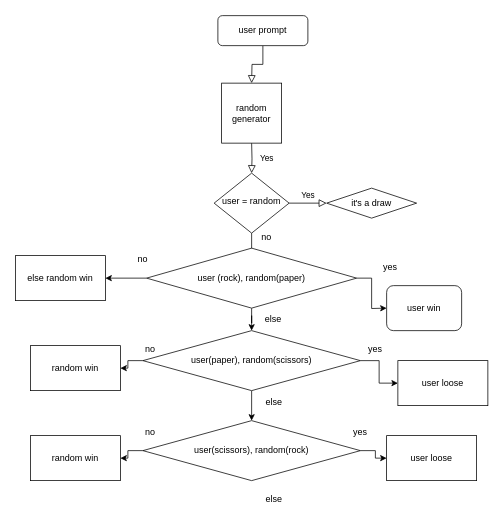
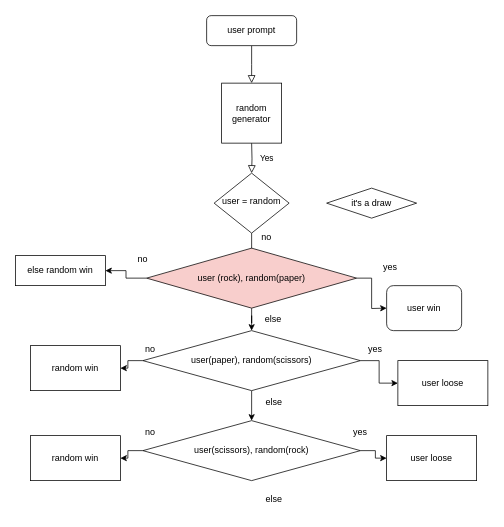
  <mxCell id="0" />
  <mxCell id="1" parent="0" />
  <mxCell id="2" value="" style="rounded=0;html=1;jettySize=auto;orthogonalLoop=1;fontSize=11;endArrow=block;endFill=0;endSize=8;strokeWidth=1;shadow=0;labelBackgroundColor=none;edgeStyle=orthogonalEdgeStyle;" parent="1" source="3" edge="1"><mxGeometry relative="1" as="geometry"><mxPoint x="335" y="110" as="targetPoint" /></mxGeometry></mxCell>
- <mxCell id="3" value="user prompt" style="rounded=1;whiteSpace=wrap;html=1;fontSize=12;glass=0;strokeWidth=1;shadow=0;" parent="1" vertex="1"><mxGeometry x="290" y="20" width="120" height="40" as="geometry" /></mxCell>
+ <mxCell id="3" value="user prompt" style="rounded=1;whiteSpace=wrap;html=1;fontSize=12;glass=0;strokeWidth=1;shadow=0;" parent="1" vertex="1"><mxGeometry x="275" y="20" width="120" height="40" as="geometry" /></mxCell>
  <mxCell id="4" value="Yes" style="rounded=0;html=1;jettySize=auto;orthogonalLoop=1;fontSize=11;endArrow=block;endFill=0;endSize=8;strokeWidth=1;shadow=0;labelBackgroundColor=none;edgeStyle=orthogonalEdgeStyle;" parent="1" target="7" edge="1"><mxGeometry y="20" relative="1" as="geometry"><mxPoint as="offset" /><mxPoint x="335" y="190" as="sourcePoint" /></mxGeometry></mxCell>
  <mxCell id="5" value="No" style="rounded=0;html=1;jettySize=auto;orthogonalLoop=1;fontSize=11;endArrow=block;endFill=0;endSize=8;strokeWidth=1;shadow=0;labelBackgroundColor=none;edgeStyle=orthogonalEdgeStyle;" parent="1" source="7" edge="1"><mxGeometry x="0.333" y="20" relative="1" as="geometry"><mxPoint as="offset" /><mxPoint x="335" y="370" as="targetPoint" /></mxGeometry></mxCell>
- <mxCell id="6" value="Yes" style="edgeStyle=orthogonalEdgeStyle;rounded=0;html=1;jettySize=auto;orthogonalLoop=1;fontSize=11;endArrow=block;endFill=0;endSize=8;strokeWidth=1;shadow=0;labelBackgroundColor=none;" parent="1" source="7" target="8" edge="1"><mxGeometry y="10" relative="1" as="geometry"><mxPoint as="offset" /></mxGeometry></mxCell>
  <mxCell id="7" value="user = random" style="rhombus;whiteSpace=wrap;html=1;shadow=0;fontFamily=Helvetica;fontSize=12;align=center;strokeWidth=1;spacing=6;spacingTop=-4;" parent="1" vertex="1"><mxGeometry x="285" y="230" width="100" height="80" as="geometry" /></mxCell>
  <mxCell id="8" value="it's a draw" style="rhombus;whiteSpace=wrap;html=1;fontSize=12;glass=0;strokeWidth=1;shadow=0;" parent="1" vertex="1"><mxGeometry x="435" y="250" width="120" height="40" as="geometry" /></mxCell>
  <mxCell id="9" value="random generator" style="whiteSpace=wrap;html=1;aspect=fixed;" vertex="1" parent="1"><mxGeometry x="295" y="110" width="80" height="80" as="geometry" /></mxCell>
  <mxCell id="10" value="" style="edgeStyle=orthogonalEdgeStyle;rounded=0;orthogonalLoop=1;jettySize=auto;html=1;" edge="1" parent="1" source="13"><mxGeometry relative="1" as="geometry"><mxPoint x="515" y="410" as="targetPoint" /></mxGeometry></mxCell>
  <mxCell id="11" value="" style="edgeStyle=orthogonalEdgeStyle;rounded=0;orthogonalLoop=1;jettySize=auto;html=1;" edge="1" parent="1" source="13" target="18"><mxGeometry relative="1" as="geometry" /></mxCell>
  <mxCell id="12" value="" style="edgeStyle=orthogonalEdgeStyle;rounded=0;orthogonalLoop=1;jettySize=auto;html=1;" edge="1" parent="1" source="13" target="19"><mxGeometry relative="1" as="geometry" /></mxCell>
- <mxCell id="13" value="user (rock), random(paper)" style="rhombus;whiteSpace=wrap;html=1;" vertex="1" parent="1"><mxGeometry x="195" y="330" width="280" height="80" as="geometry" /></mxCell>
+ <mxCell id="13" value="user (rock), random(paper)" style="rhombus;whiteSpace=wrap;html=1;fillColor=#f8cecc;" vertex="1" parent="1"><mxGeometry x="195" y="330" width="280" height="80" as="geometry" /></mxCell>
  <mxCell id="14" value="user win" style="rounded=1;whiteSpace=wrap;html=1;" vertex="1" parent="1"><mxGeometry x="515" y="380" width="100" height="60" as="geometry" /></mxCell>
  <mxCell id="15" value="" style="edgeStyle=orthogonalEdgeStyle;rounded=0;orthogonalLoop=1;jettySize=auto;html=1;" edge="1" parent="1" source="18" target="23"><mxGeometry relative="1" as="geometry" /></mxCell>
  <mxCell id="16" value="" style="edgeStyle=orthogonalEdgeStyle;rounded=0;orthogonalLoop=1;jettySize=auto;html=1;" edge="1" parent="1" source="18" target="25"><mxGeometry relative="1" as="geometry" /></mxCell>
  <mxCell id="17" value="" style="edgeStyle=orthogonalEdgeStyle;rounded=0;orthogonalLoop=1;jettySize=auto;html=1;" edge="1" parent="1" source="18" target="29"><mxGeometry relative="1" as="geometry" /></mxCell>
  <mxCell id="18" value="user(paper), random(scissors)" style="rhombus;whiteSpace=wrap;html=1;" vertex="1" parent="1"><mxGeometry x="190" y="440" width="290" height="80" as="geometry" /></mxCell>
- <mxCell id="19" value="else random win" style="whiteSpace=wrap;html=1;" vertex="1" parent="1"><mxGeometry x="20" y="340" width="120" height="60" as="geometry" /></mxCell>
+ <mxCell id="19" value="else random win" style="whiteSpace=wrap;html=1;" vertex="1" parent="1"><mxGeometry x="20" y="340" width="120" height="40" as="geometry" /></mxCell>
  <mxCell id="20" value="yes" style="text;html=1;strokeColor=none;fillColor=none;align=center;verticalAlign=middle;whiteSpace=wrap;rounded=0;" vertex="1" parent="1"><mxGeometry x="490" y="340" width="60" height="30" as="geometry" /></mxCell>
  <mxCell id="21" value="no" style="text;html=1;strokeColor=none;fillColor=none;align=center;verticalAlign=middle;whiteSpace=wrap;rounded=0;" vertex="1" parent="1"><mxGeometry x="160" y="330" width="60" height="30" as="geometry" /></mxCell>
  <mxCell id="22" value="no" style="text;html=1;strokeColor=none;fillColor=none;align=center;verticalAlign=middle;whiteSpace=wrap;rounded=0;" vertex="1" parent="1"><mxGeometry x="325" y="300" width="60" height="30" as="geometry" /></mxCell>
  <mxCell id="23" value="user loose" style="whiteSpace=wrap;html=1;" vertex="1" parent="1"><mxGeometry x="530" y="480" width="120" height="60" as="geometry" /></mxCell>
  <mxCell id="24" value="yes" style="text;html=1;strokeColor=none;fillColor=none;align=center;verticalAlign=middle;whiteSpace=wrap;rounded=0;" vertex="1" parent="1"><mxGeometry x="470" y="450" width="60" height="30" as="geometry" /></mxCell>
  <mxCell id="25" value="random win" style="whiteSpace=wrap;html=1;" vertex="1" parent="1"><mxGeometry x="40" y="460" width="120" height="60" as="geometry" /></mxCell>
  <mxCell id="26" value="no" style="text;html=1;strokeColor=none;fillColor=none;align=center;verticalAlign=middle;whiteSpace=wrap;rounded=0;" vertex="1" parent="1"><mxGeometry x="170" y="450" width="60" height="30" as="geometry" /></mxCell>
  <mxCell id="27" value="" style="edgeStyle=orthogonalEdgeStyle;rounded=0;orthogonalLoop=1;jettySize=auto;html=1;" edge="1" parent="1" source="29" target="30"><mxGeometry relative="1" as="geometry" /></mxCell>
  <mxCell id="28" value="" style="edgeStyle=orthogonalEdgeStyle;rounded=0;orthogonalLoop=1;jettySize=auto;html=1;" edge="1" parent="1" source="29" target="31"><mxGeometry relative="1" as="geometry" /></mxCell>
  <mxCell id="29" value="user(scissors), random(rock)" style="rhombus;whiteSpace=wrap;html=1;" vertex="1" parent="1"><mxGeometry x="190" y="560" width="290" height="80" as="geometry" /></mxCell>
  <mxCell id="30" value="user loose" style="whiteSpace=wrap;html=1;" vertex="1" parent="1"><mxGeometry x="515" y="580" width="120" height="60" as="geometry" /></mxCell>
  <mxCell id="31" value="random win" style="whiteSpace=wrap;html=1;" vertex="1" parent="1"><mxGeometry x="40" y="580" width="120" height="60" as="geometry" /></mxCell>
  <mxCell id="32" value="no" style="text;html=1;strokeColor=none;fillColor=none;align=center;verticalAlign=middle;whiteSpace=wrap;rounded=0;" vertex="1" parent="1"><mxGeometry x="170" y="560" width="60" height="30" as="geometry" /></mxCell>
  <mxCell id="33" value="yes" style="text;html=1;strokeColor=none;fillColor=none;align=center;verticalAlign=middle;whiteSpace=wrap;rounded=0;" vertex="1" parent="1"><mxGeometry x="450" y="560" width="60" height="30" as="geometry" /></mxCell>
  <mxCell id="34" value="else" style="text;html=1;strokeColor=none;fillColor=none;align=center;verticalAlign=middle;whiteSpace=wrap;rounded=0;" vertex="1" parent="1"><mxGeometry x="334" y="410" width="60" height="30" as="geometry" /></mxCell>
  <mxCell id="35" value="else" style="text;html=1;strokeColor=none;fillColor=none;align=center;verticalAlign=middle;whiteSpace=wrap;rounded=0;" vertex="1" parent="1"><mxGeometry x="335" y="520" width="60" height="30" as="geometry" /></mxCell>
  <mxCell id="36" value="else" style="text;html=1;strokeColor=none;fillColor=none;align=center;verticalAlign=middle;whiteSpace=wrap;rounded=0;" vertex="1" parent="1"><mxGeometry x="335" y="650" width="60" height="30" as="geometry" /></mxCell>
